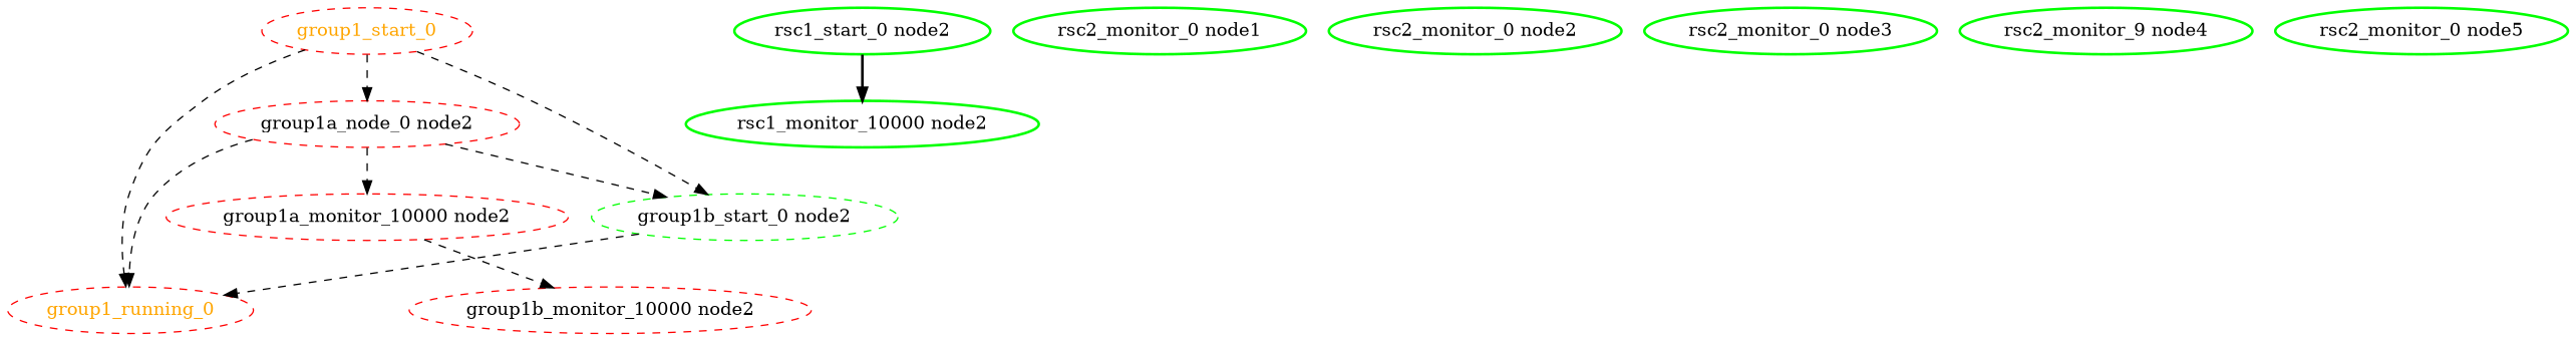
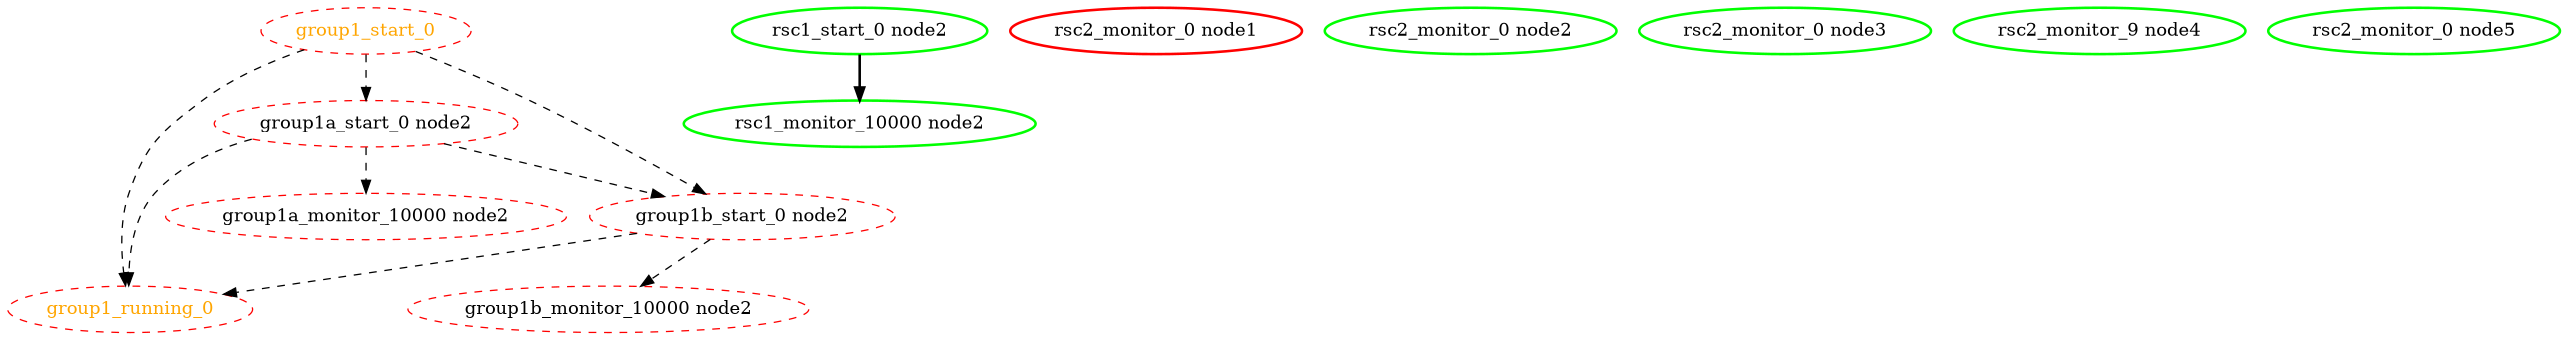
  digraph {
    node [color=green fontcolor=black style=bold]
    edge [style=dashed]
    group1_running_0 [color=red fontcolor=orange style=dashed]
    group1_start_0 [color=red fontcolor=orange style=dashed]
-   "group1a_start_0 node2" [color=red style=dashed label="group1a_node_0 node2"]
-   "group1b_start_0 node2" [style=dashed]
+   "group1a_start_0 node2" [color=red style=dashed]
+   "group1b_start_0 node2" [color=red style=dashed]
    "group1a_monitor_10000 node2" [color=red style=dashed]
    "group1b_monitor_10000 node2" [color=red style=dashed]
    "rsc1_start_0 node2"
    "rsc1_monitor_10000 node2"
-   "rsc2_monitor_0 node1"
+   "rsc2_monitor_0 node1" [color=red]
    "rsc2_monitor_0 node2"
    "rsc2_monitor_0 node3"
    n12 [label="rsc2_monitor_9 node4"]
    "rsc2_monitor_0 node5"
    group1_start_0 -> group1_running_0
    group1_start_0 -> "group1a_start_0 node2"
    group1_start_0 -> "group1b_start_0 node2"
    "group1a_start_0 node2" -> group1_running_0
    "group1a_start_0 node2" -> "group1b_start_0 node2"
    "group1a_start_0 node2" -> "group1a_monitor_10000 node2"
    "group1b_start_0 node2" -> group1_running_0
-   "group1a_monitor_10000 node2" -> "group1b_monitor_10000 node2"
+   "group1b_start_0 node2" -> "group1b_monitor_10000 node2"
    "rsc1_start_0 node2" -> "rsc1_monitor_10000 node2" [style=bold]
  }
